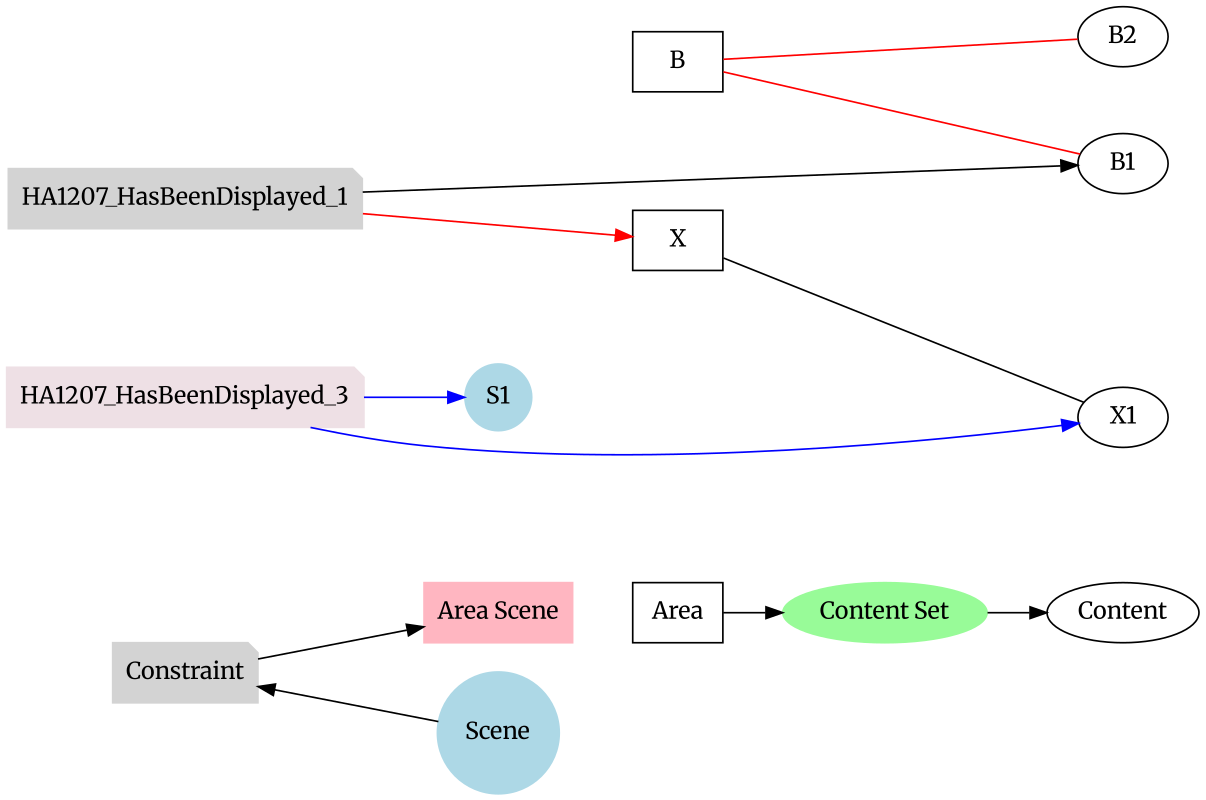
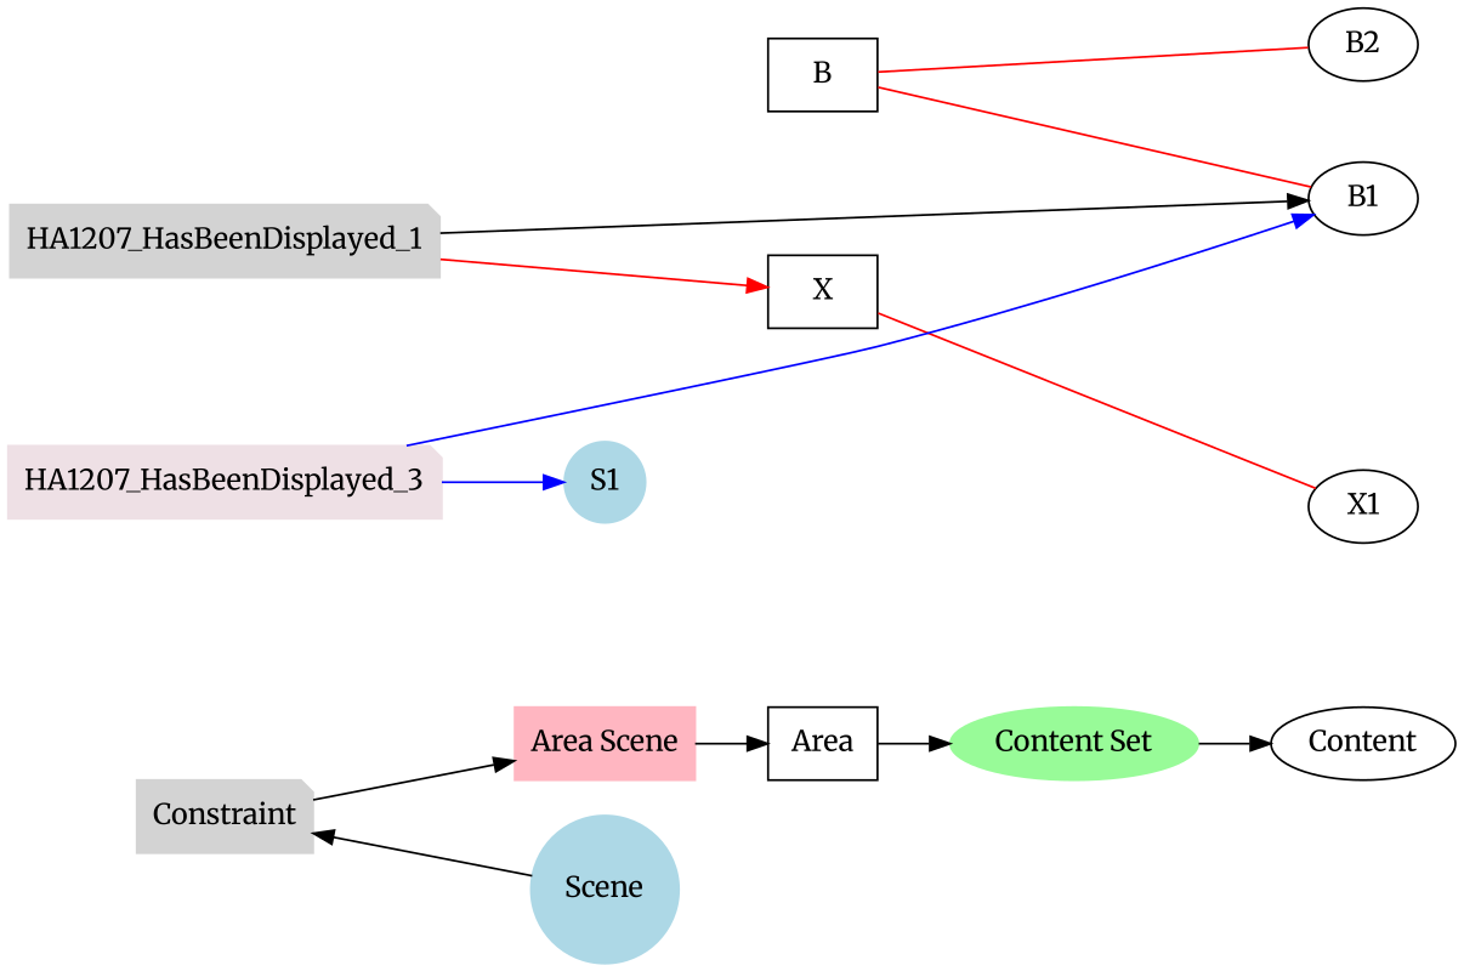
  digraph {
    clusterrank=global
    fontname=Merriweather
    rankdir=LR
    node [fontname=Merriweather shape=ellipse]
    edge [fontname=Merriweather]
    Area [shape=box]
    n2 [label=B shape=box]
    n3 [label=X shape=box]
    Content
    n5 [label=B1]
    n6 [label=B2]
    n7 [label=X1]
    Constraint [color=lightgrey shape=note style=filled]
    n9 [color=lightgrey label=HA1207_HasBeenDisplayed_1 shape=note style=filled]
    n10 [color=lavenderblush2 label=HA1207_HasBeenDisplayed_3 shape=note style=filled]
    n11 [color=lightpink label="Area Scene" shape=box style=filled]
    "Content Set" [color=palegreen style=filled]
    Scene [color=lightblue shape=circle style=filled]
    n14 [color=lightblue label=S1 shape=circle style=filled]
    subgraph sub_1 {
      rank=same
      Area
      n2
      n3
    }
    subgraph sub_2 {
      rank=same
      Content
      n5
      n6
      n7
    }
    subgraph sub_3 {
      rank=same
      Constraint
      n9
    }
    subgraph sub_4 {
      rank=same
      Constraint
      n10
    }
    subgraph sub_5 {
      rank=same
      Constraint
    }
    subgraph sub_6 {
      n11
    }
    subgraph sub_7 {
      "Content Set"
    }
    subgraph sub_8 {
      rank=same
      Scene
      n14
    }
    Area -> "Content Set"
    n2 -> n5 [color=red dir=none]
    n2 -> n6 [color=red dir=none]
-   n3 -> n7 [color=black dir=none]
+   n3 -> n7 [color=red dir=none]
    Constraint -> n11
    n9 -> n3 [color=red]
    n9 -> n5 [color=black]
-   n10 -> n7 [color=blue]
+   n10 -> n5 [color=blue]
    n10 -> n14 [color=blue]
+   n11 -> Area
    "Content Set" -> Content
    Scene -> Constraint
  }
